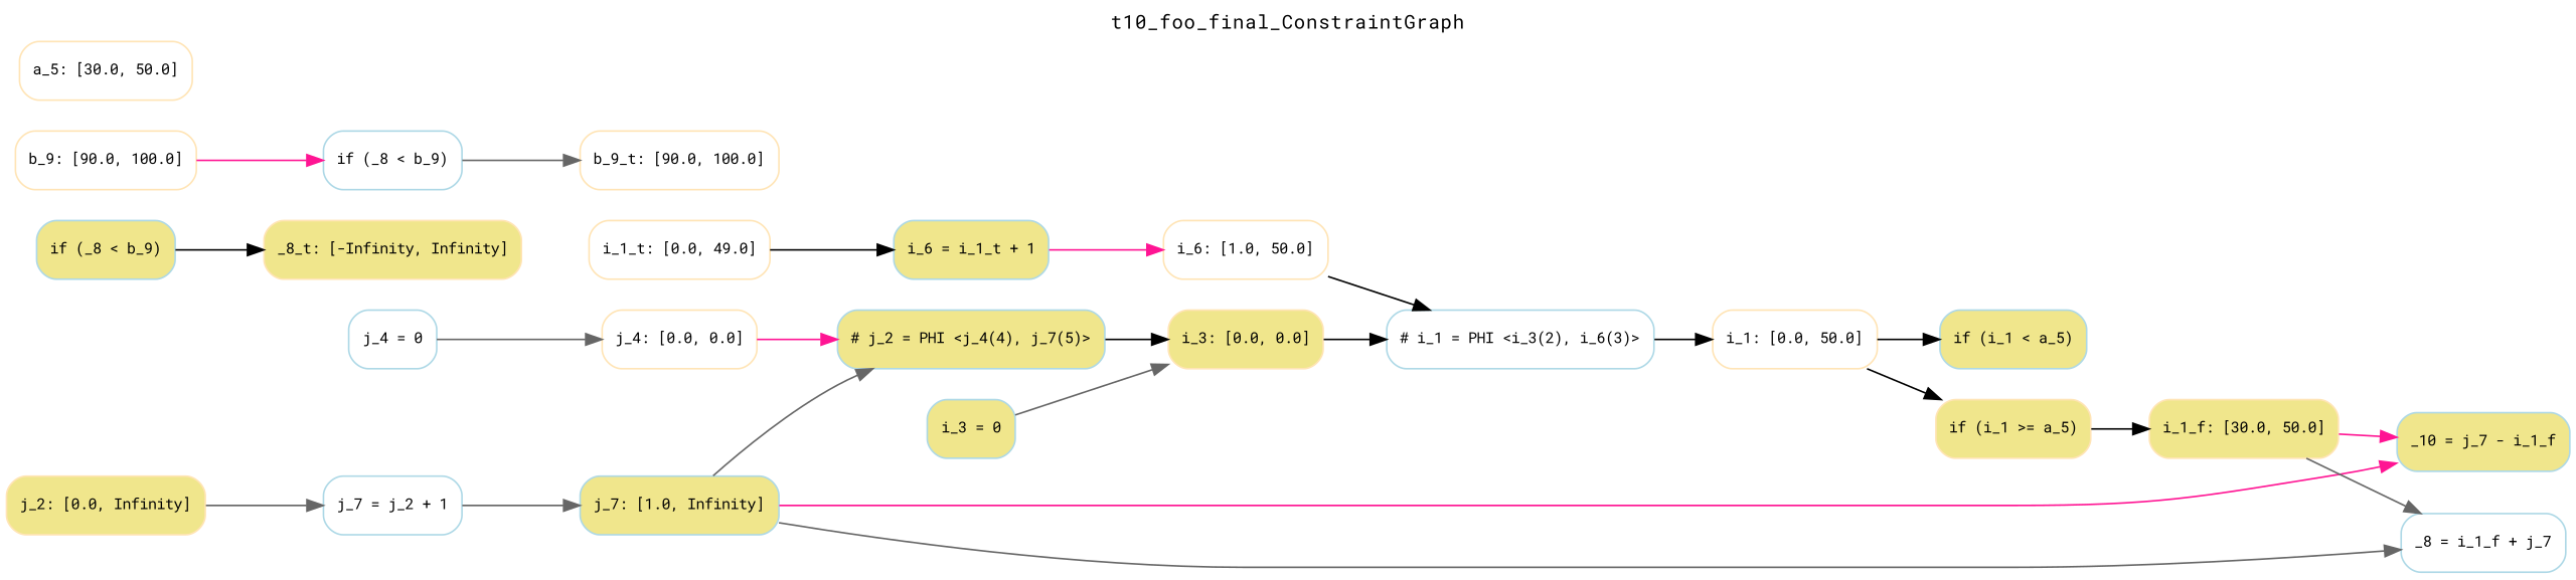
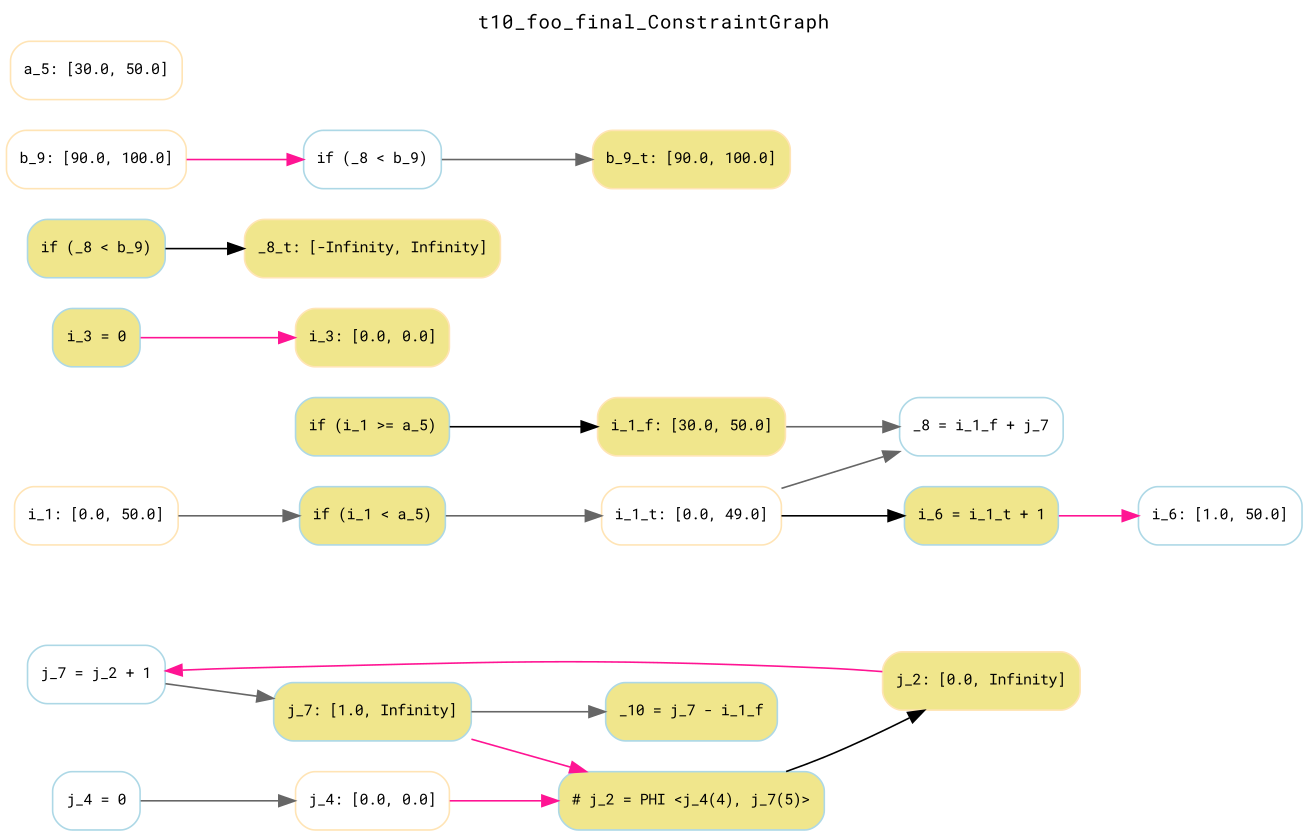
  digraph {
    fontname="Roboto Mono"
    fontsize=12
    label=t10_foo_final_ConstraintGraph
    labelloc=top
    rankdir=LR
    node [color=lightblue fillcolor=khaki fontname="Roboto Mono" fontsize=9 shape=Mrecord style=filled]
    edge [color=gray40 fontname="Roboto Mono" fontsize=10]
    n1 [fillcolor=white label="{ j_7 = j_2 + 1 }"]
    n2 [label="{ j_7: \[1.0, Infinity\] }"]
    n3 [fillcolor=white label="{ _8 = i_1_f + j_7 }"]
    n4 [label="{ # j_2 = PHI \<j_4(4), j_7(5)\> }"]
    n5 [label="{ _10 = j_7 - i_1_f }"]
    n6 [color=moccasin label="{ j_2: \[0.0, Infinity\] }"]
    n7 [label="{ i_3 = 0 }"]
    n8 [color=moccasin label="{ i_3: \[0.0, 0.0\] }"]
-   n9 [fillcolor=white label="{ # i_1 = PHI \<i_3(2), i_6(3)\> }"]
    n10 [color=moccasin fillcolor=white label="{ i_1: \[0.0, 50.0\] }"]
    n11 [label="{ if (_8 \< b_9) }"]
    n12 [color=moccasin label="{ _8_t: \[-Infinity, Infinity\] }"]
-   n13 [color=moccasin label="{ if (i_1 \>= a_5) }"]
+   n13 [label="{ if (i_1 \>= a_5) }"]
    n14 [color=moccasin label="{ i_1_f: \[30.0, 50.0\] }"]
    n15 [label="{ i_6 = i_1_t + 1 }"]
-   n16 [color=moccasin fillcolor=white label="{ i_6: \[1.0, 50.0\] }"]
+   n16 [fillcolor=white label="{ i_6: \[1.0, 50.0\] }"]
    n17 [fillcolor=white label="{ if (_8 \< b_9) }"]
-   n18 [color=moccasin fillcolor=white label="{ b_9_t: \[90.0, 100.0\] }"]
+   n18 [color=moccasin label="{ b_9_t: \[90.0, 100.0\] }"]
    n19 [fillcolor=white label="{ j_4 = 0 }"]
    n20 [color=moccasin fillcolor=white label="{ j_4: \[0.0, 0.0\] }"]
    n21 [label="{ if (i_1 \< a_5) }"]
    n22 [color=moccasin fillcolor=white label="{ i_1_t: \[0.0, 49.0\] }"]
    n23 [color=moccasin fillcolor=white label="{ b_9: \[90.0, 100.0\] }"]
    n24 [color=moccasin fillcolor=white label="{ a_5: \[30.0, 50.0\] }"]
    n1 -> n2
-   n2 -> n3
-   n2 -> n4
-   n2 -> n5 [color=deeppink]
-   n4 -> n8 [color=black]
-   n6 -> n1
-   n7 -> n8
-   n8 -> n9 [color=black]
-   n9 -> n10 [color=black]
-   n10 -> n13 [color=black]
-   n10 -> n21 [color=black]
+   n22 -> n3
+   n2 -> n4 [color=deeppink]
+   n2 -> n5
+   n4 -> n6 [color=black]
+   n6 -> n1 [color=deeppink]
+   n7 -> n8 [color=deeppink]
+   n10 -> n21
    n11 -> n12 [color=black]
    n13 -> n14 [color=black]
    n14 -> n3
-   n14 -> n5 [color=deeppink]
    n15 -> n16 [color=deeppink]
-   n16 -> n9 [color=black]
    n17 -> n18
    n19 -> n20
    n20 -> n4 [color=deeppink]
+   n21 -> n22
    n22 -> n15 [color=black]
    n23 -> n17 [color=deeppink]
  }
